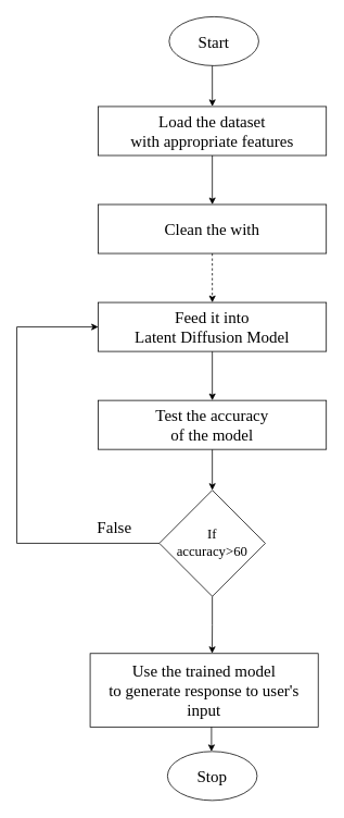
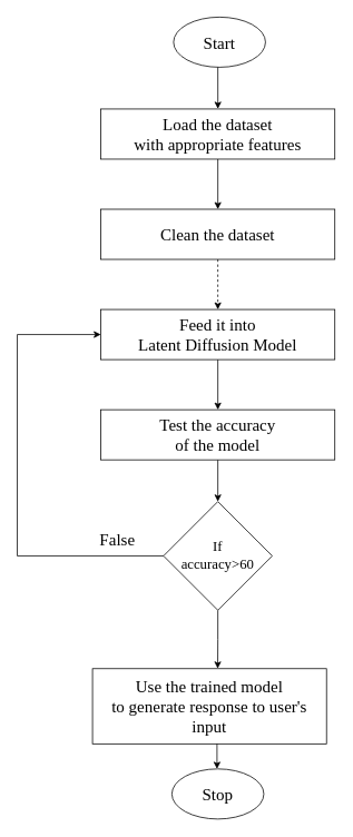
  <mxCell id="0" />
  <mxCell id="1" parent="0" />
  <mxCell id="2" value="&lt;font style=&quot;font-size: 20px;&quot; face=&quot;Times New Roman&quot;&gt;Start&lt;/font&gt;" style="ellipse;whiteSpace=wrap;html=1;" parent="1" vertex="1"><mxGeometry x="207" y="20" width="110" height="60" as="geometry" /></mxCell>
  <mxCell id="3" value="" style="edgeStyle=orthogonalEdgeStyle;rounded=0;orthogonalLoop=1;jettySize=auto;html=1;dashed=1;" parent="1" source="4" target="8" edge="1"><mxGeometry relative="1" as="geometry" /></mxCell>
- <mxCell id="4" value="&lt;font face=&quot;Times New Roman&quot; style=&quot;font-size: 20px;&quot;&gt;Clean the with&lt;/font&gt;" style="rounded=0;whiteSpace=wrap;html=1;" parent="1" vertex="1"><mxGeometry x="120" y="250" width="280" height="60" as="geometry" /></mxCell>
+ <mxCell id="4" value="&lt;font face=&quot;Times New Roman&quot; style=&quot;font-size: 20px;&quot;&gt;Clean the dataset&lt;/font&gt;" style="rounded=0;whiteSpace=wrap;html=1;" parent="1" vertex="1"><mxGeometry x="120" y="250" width="280" height="60" as="geometry" /></mxCell>
  <mxCell id="5" value="" style="edgeStyle=orthogonalEdgeStyle;rounded=0;orthogonalLoop=1;jettySize=auto;html=1;" parent="1" source="6" target="4" edge="1"><mxGeometry relative="1" as="geometry" /></mxCell>
  <mxCell id="6" value="&lt;font face=&quot;Times New Roman&quot; style=&quot;font-size: 20px;&quot;&gt;Load the dataset &lt;br&gt;with appropriate features&lt;/font&gt;" style="rounded=0;whiteSpace=wrap;html=1;" parent="1" vertex="1"><mxGeometry x="120" y="130" width="280" height="60" as="geometry" /></mxCell>
  <mxCell id="7" value="" style="edgeStyle=orthogonalEdgeStyle;rounded=0;orthogonalLoop=1;jettySize=auto;html=1;" parent="1" source="8" target="10" edge="1"><mxGeometry relative="1" as="geometry" /></mxCell>
  <mxCell id="8" value="&lt;font face=&quot;Times New Roman&quot; style=&quot;font-size: 20px;&quot;&gt;Feed it into &lt;br&gt;Latent Diffusion Model&lt;/font&gt;" style="rounded=0;whiteSpace=wrap;html=1;" parent="1" vertex="1"><mxGeometry x="120" y="370" width="280" height="60" as="geometry" /></mxCell>
  <mxCell id="9" value="" style="edgeStyle=orthogonalEdgeStyle;rounded=0;orthogonalLoop=1;jettySize=auto;html=1;" parent="1" source="10" target="15" edge="1"><mxGeometry relative="1" as="geometry" /></mxCell>
  <mxCell id="10" value="&lt;font style=&quot;font-size: 20px;&quot; face=&quot;Times New Roman&quot;&gt;Test the accuracy &lt;br&gt;of the model&lt;/font&gt;" style="rounded=0;whiteSpace=wrap;html=1;" parent="1" vertex="1"><mxGeometry x="120" y="490" width="280" height="60" as="geometry" /></mxCell>
  <mxCell id="11" value="" style="edgeStyle=orthogonalEdgeStyle;rounded=0;orthogonalLoop=1;jettySize=auto;html=1;" parent="1" edge="1"><mxGeometry relative="1" as="geometry"><mxPoint x="259" y="860" as="sourcePoint" /><mxPoint x="259" y="920" as="targetPoint" /></mxGeometry></mxCell>
  <mxCell id="12" value="&lt;font style=&quot;font-size: 20px;&quot; face=&quot;Times New Roman&quot;&gt;Use the trained model &lt;br&gt;to generate response to user's input&lt;/font&gt;" style="rounded=0;whiteSpace=wrap;html=1;" parent="1" vertex="1"><mxGeometry x="110" y="800" width="280" height="90" as="geometry" /></mxCell>
  <mxCell id="13" value="" style="edgeStyle=orthogonalEdgeStyle;rounded=0;orthogonalLoop=1;jettySize=auto;html=1;entryX=0.535;entryY=-0.001;entryDx=0;entryDy=0;entryPerimeter=0;" parent="1" source="15" target="12" edge="1"><mxGeometry relative="1" as="geometry" /></mxCell>
  <mxCell id="14" style="edgeStyle=orthogonalEdgeStyle;rounded=0;orthogonalLoop=1;jettySize=auto;html=1;exitX=0;exitY=0.5;exitDx=0;exitDy=0;entryX=0;entryY=0.5;entryDx=0;entryDy=0;" edge="1" parent="1" source="15" target="8"><mxGeometry relative="1" as="geometry"><Array as="points"><mxPoint x="20" y="665" /><mxPoint x="20" y="400" /></Array></mxGeometry></mxCell>
  <mxCell id="15" value="&lt;font face=&quot;Times New Roman&quot; style=&quot;font-size: 17px;&quot;&gt;If &lt;br&gt;accuracy&amp;gt;60&lt;/font&gt;" style="rhombus;whiteSpace=wrap;html=1;" parent="1" vertex="1"><mxGeometry x="195" y="600" width="130" height="130" as="geometry" /></mxCell>
  <mxCell id="16" value="&lt;font style=&quot;font-size: 20px;&quot; face=&quot;Times New Roman&quot;&gt;Stop&lt;/font&gt;" style="ellipse;whiteSpace=wrap;html=1;" parent="1" vertex="1"><mxGeometry x="205" y="920" width="110" height="60" as="geometry" /></mxCell>
  <mxCell id="17" value="" style="endArrow=classic;html=1;rounded=0;exitX=0.5;exitY=1;exitDx=0;exitDy=0;entryX=0.518;entryY=-0.003;entryDx=0;entryDy=0;entryPerimeter=0;" parent="1" edge="1"><mxGeometry width="50" height="50" relative="1" as="geometry"><mxPoint x="260" y="80" as="sourcePoint" /><mxPoint x="260.04" y="129.82" as="targetPoint" /></mxGeometry></mxCell>
  <mxCell id="18" value="&lt;font style=&quot;font-size: 20px;&quot; face=&quot;Times New Roman&quot;&gt;False&lt;/font&gt;" style="text;html=1;strokeColor=none;fillColor=none;align=center;verticalAlign=middle;whiteSpace=wrap;rounded=0;" parent="1" vertex="1"><mxGeometry x="110" y="630" width="60" height="30" as="geometry" /></mxCell>
